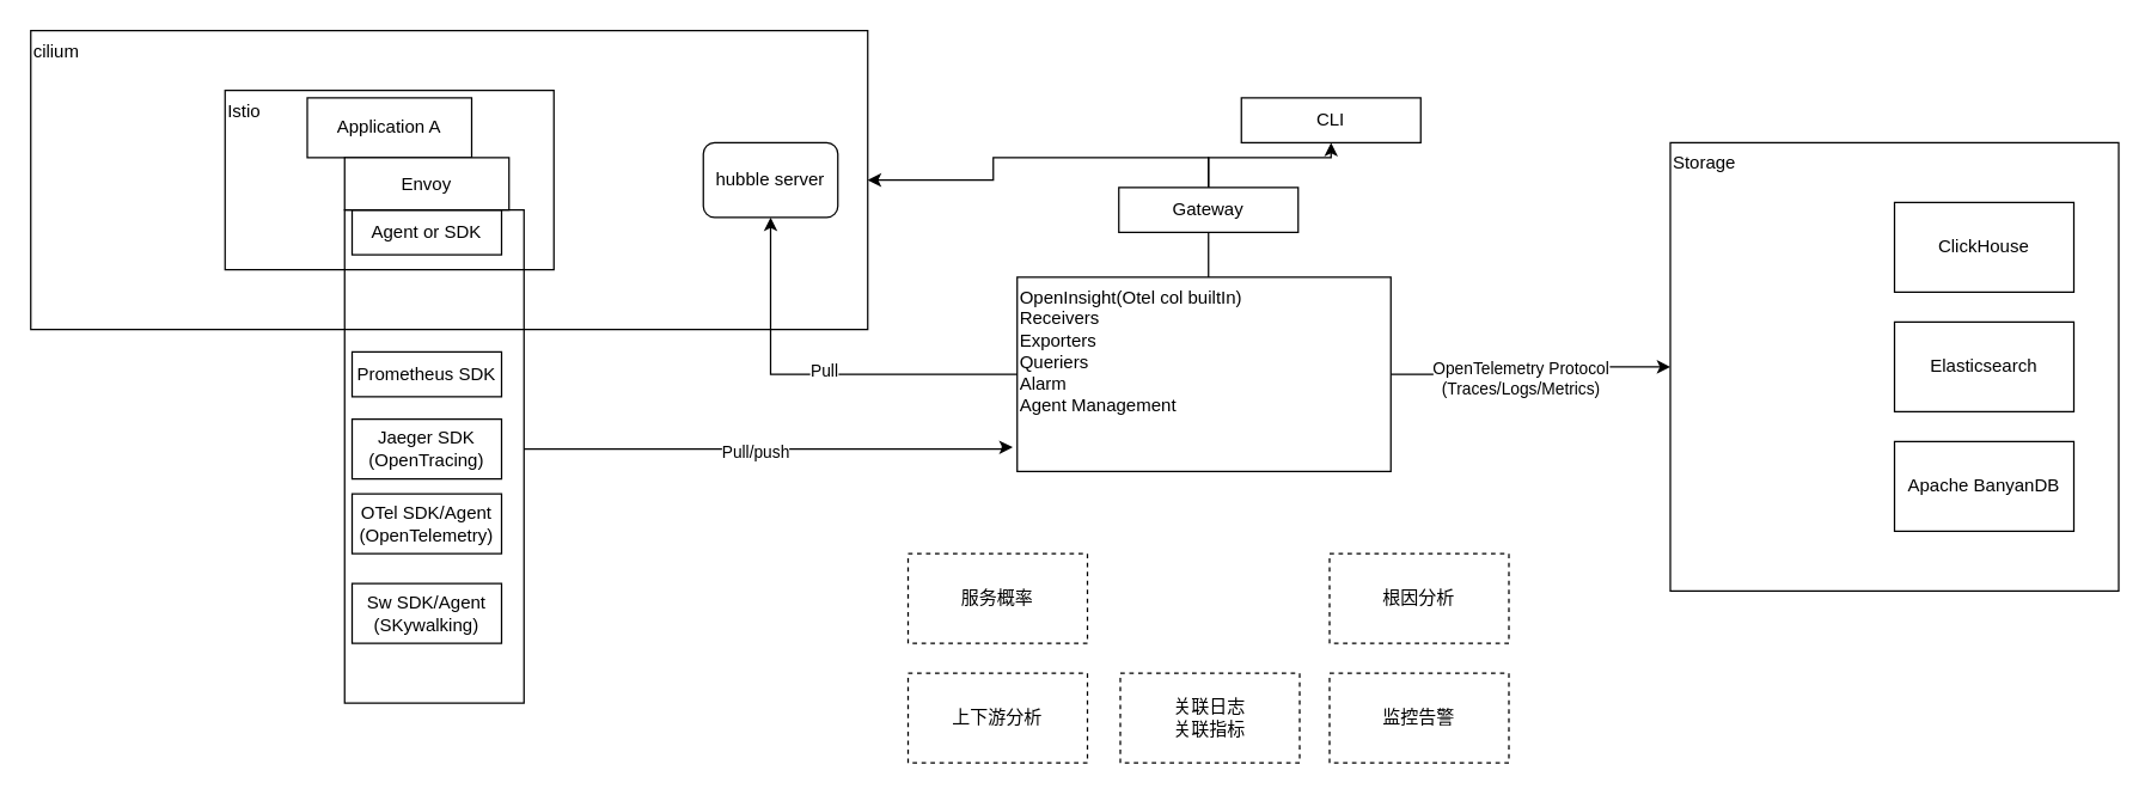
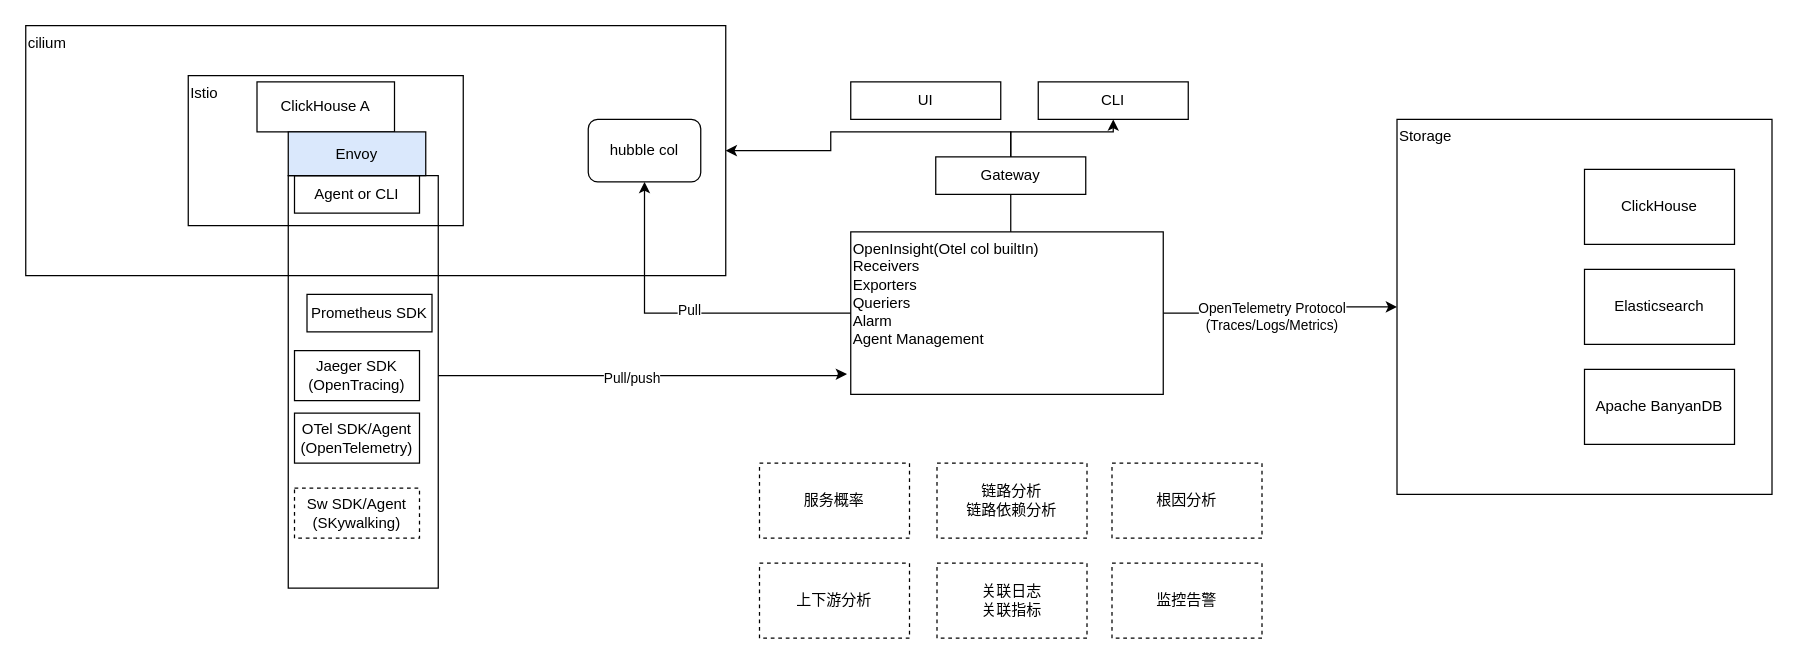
  <mxCell id="0" />
  <mxCell id="1" parent="0" />
  <mxCell id="2" value="" style="edgeStyle=orthogonalEdgeStyle;rounded=0;orthogonalLoop=1;jettySize=auto;html=1;entryX=0;entryY=0.5;entryDx=0;entryDy=0;" parent="1" source="5" target="18" edge="1"><mxGeometry relative="1" as="geometry"><mxPoint x="1202" y="190" as="targetPoint" /></mxGeometry></mxCell>
  <mxCell id="3" value="OpenTelemetry Protocol&lt;br&gt;(Traces/Logs/Metrics)" style="edgeLabel;html=1;align=center;verticalAlign=middle;resizable=0;points=[];" parent="2" vertex="1" connectable="0"><mxGeometry x="-0.104" y="-2" relative="1" as="geometry"><mxPoint as="offset" /></mxGeometry></mxCell>
  <mxCell id="4" value="" style="edgeStyle=orthogonalEdgeStyle;rounded=0;orthogonalLoop=1;jettySize=auto;html=1;" parent="1" source="5" target="9" edge="1"><mxGeometry relative="1" as="geometry"><Array as="points"><mxPoint x="808" y="105" /><mxPoint x="890" y="105" /></Array></mxGeometry></mxCell>
  <mxCell id="5" value="OpenInsight(Otel col builtIn)&lt;br&gt;Receivers&lt;br&gt;Exporters&lt;br&gt;Queriers&lt;br&gt;Alarm&lt;br&gt;Agent Management" style="rounded=0;whiteSpace=wrap;html=1;verticalAlign=top;align=left;" parent="1" vertex="1"><mxGeometry x="680" y="185" width="250" height="130" as="geometry" /></mxCell>
  <mxCell id="6" style="edgeStyle=orthogonalEdgeStyle;rounded=0;orthogonalLoop=1;jettySize=auto;html=1;exitX=0.5;exitY=0;exitDx=0;exitDy=0;" parent="1" source="7" target="10" edge="1"><mxGeometry relative="1" as="geometry" /></mxCell>
  <mxCell id="7" value="Gateway" style="rounded=0;whiteSpace=wrap;html=1;" parent="1" vertex="1"><mxGeometry x="748" y="125" width="120" height="30" as="geometry" /></mxCell>
+ <mxCell id="8" value="UI" style="rounded=0;whiteSpace=wrap;html=1;" parent="1" vertex="1"><mxGeometry x="680" y="65" width="120" height="30" as="geometry" /></mxCell>
  <mxCell id="9" value="CLI" style="rounded=0;whiteSpace=wrap;html=1;" parent="1" vertex="1"><mxGeometry x="830" y="65" width="120" height="30" as="geometry" /></mxCell>
  <mxCell id="10" value="&lt;div style=&quot;&quot;&gt;&lt;span style=&quot;background-color: initial;&quot;&gt;cilium&lt;/span&gt;&lt;/div&gt;" style="rounded=0;whiteSpace=wrap;html=1;align=left;flipH=0;flipV=1;verticalAlign=top;" parent="1" vertex="1"><mxGeometry x="20" y="20" width="560" height="200" as="geometry" /></mxCell>
  <mxCell id="11" value="Istio" style="rounded=0;whiteSpace=wrap;html=1;align=left;verticalAlign=top;" parent="1" vertex="1"><mxGeometry x="150" y="60" width="220" height="120" as="geometry" /></mxCell>
  <mxCell id="12" value="服务概率" style="rounded=0;whiteSpace=wrap;html=1;dashed=1;" vertex="1" parent="1"><mxGeometry x="607" y="370" width="120" height="60" as="geometry" /></mxCell>
+ <mxCell id="13" value="链路分析&lt;br&gt;链路依赖分析" style="rounded=0;whiteSpace=wrap;html=1;dashed=1;" vertex="1" parent="1"><mxGeometry x="749" y="370" width="120" height="60" as="geometry" /></mxCell>
  <mxCell id="14" value="根因分析" style="rounded=0;whiteSpace=wrap;html=1;dashed=1;" vertex="1" parent="1"><mxGeometry x="889" y="370" width="120" height="60" as="geometry" /></mxCell>
  <mxCell id="15" value="上下游分析" style="rounded=0;whiteSpace=wrap;html=1;dashed=1;" vertex="1" parent="1"><mxGeometry x="607" y="450" width="120" height="60" as="geometry" /></mxCell>
  <mxCell id="16" value="关联日志&lt;br&gt;关联指标" style="rounded=0;whiteSpace=wrap;html=1;dashed=1;" vertex="1" parent="1"><mxGeometry x="749" y="450" width="120" height="60" as="geometry" /></mxCell>
  <mxCell id="17" value="监控告警" style="rounded=0;whiteSpace=wrap;html=1;dashed=1;" vertex="1" parent="1"><mxGeometry x="889" y="450" width="120" height="60" as="geometry" /></mxCell>
  <mxCell id="18" value="Storage" style="rounded=0;whiteSpace=wrap;html=1;align=left;verticalAlign=top;" vertex="1" parent="1"><mxGeometry x="1117" y="95" width="300" height="300" as="geometry" /></mxCell>
  <mxCell id="19" value="ClickHouse" style="rounded=0;whiteSpace=wrap;html=1;" vertex="1" parent="1"><mxGeometry x="1267" y="135" width="120" height="60" as="geometry" /></mxCell>
  <mxCell id="20" value="Elasticsearch" style="rounded=0;whiteSpace=wrap;html=1;" vertex="1" parent="1"><mxGeometry x="1267" y="215" width="120" height="60" as="geometry" /></mxCell>
  <mxCell id="21" value="Apache BanyanDB" style="rounded=0;whiteSpace=wrap;html=1;" vertex="1" parent="1"><mxGeometry x="1267" y="295" width="120" height="60" as="geometry" /></mxCell>
- <mxCell id="22" value="Application A" style="rounded=0;whiteSpace=wrap;html=1;" vertex="1" parent="1"><mxGeometry x="205" y="65" width="110" height="40" as="geometry" /></mxCell>
- <mxCell id="23" value="Envoy" style="rounded=0;whiteSpace=wrap;html=1;" vertex="1" parent="1"><mxGeometry x="230" y="105" width="110" height="35" as="geometry" /></mxCell>
+ <mxCell id="22" value="ClickHouse A" style="rounded=0;whiteSpace=wrap;html=1;" vertex="1" parent="1"><mxGeometry x="205" y="65" width="110" height="40" as="geometry" /></mxCell>
+ <mxCell id="23" value="Envoy" style="rounded=0;whiteSpace=wrap;html=1;fillColor=#dae8fc;" vertex="1" parent="1"><mxGeometry x="230" y="105" width="110" height="35" as="geometry" /></mxCell>
  <mxCell id="24" style="edgeStyle=orthogonalEdgeStyle;rounded=0;orthogonalLoop=1;jettySize=auto;html=1;entryX=-0.012;entryY=0.875;entryDx=0;entryDy=0;entryPerimeter=0;" edge="1" parent="1" source="26" target="5"><mxGeometry relative="1" as="geometry"><Array as="points"><mxPoint x="670" y="300" /><mxPoint x="670" y="299" /></Array></mxGeometry></mxCell>
  <mxCell id="25" value="Pull/push" style="edgeLabel;html=1;align=center;verticalAlign=middle;resizable=0;points=[];" vertex="1" connectable="0" parent="24"><mxGeometry x="-0.062" y="-1" relative="1" as="geometry"><mxPoint as="offset" /></mxGeometry></mxCell>
  <mxCell id="26" value="" style="rounded=0;whiteSpace=wrap;html=1;labelBackgroundColor=default;shadow=0;sketch=0;strokeWidth=1;glass=0;fillColor=none;" vertex="1" parent="1"><mxGeometry x="230" y="140" width="120" height="330" as="geometry" /></mxCell>
- <mxCell id="27" value="Agent or SDK" style="rounded=0;whiteSpace=wrap;html=1;shadow=0;glass=0;labelBackgroundColor=default;sketch=0;strokeWidth=1;fillColor=none;" vertex="1" parent="1"><mxGeometry x="235" y="140" width="100" height="30" as="geometry" /></mxCell>
- <mxCell id="28" value="Prometheus SDK" style="rounded=0;whiteSpace=wrap;html=1;shadow=0;glass=0;labelBackgroundColor=default;sketch=0;strokeWidth=1;fillColor=none;" vertex="1" parent="1"><mxGeometry x="235" y="235" width="100" height="30" as="geometry" /></mxCell>
+ <mxCell id="27" value="Agent or CLI" style="rounded=0;whiteSpace=wrap;html=1;shadow=0;glass=0;labelBackgroundColor=default;sketch=0;strokeWidth=1;fillColor=none;" vertex="1" parent="1"><mxGeometry x="235" y="140" width="100" height="30" as="geometry" /></mxCell>
+ <mxCell id="28" value="Prometheus SDK" style="rounded=0;whiteSpace=wrap;html=1;shadow=0;glass=0;labelBackgroundColor=default;sketch=0;strokeWidth=1;fillColor=none;" vertex="1" parent="1"><mxGeometry x="245" y="235" width="100" height="30" as="geometry" /></mxCell>
  <mxCell id="29" value="Jaeger SDK&lt;br&gt;(OpenTracing)" style="rounded=0;whiteSpace=wrap;html=1;shadow=0;glass=0;labelBackgroundColor=default;sketch=0;strokeWidth=1;fillColor=none;" vertex="1" parent="1"><mxGeometry x="235" y="280" width="100" height="40" as="geometry" /></mxCell>
  <mxCell id="30" value="OTel SDK/Agent&lt;br&gt;(OpenTelemetry)" style="rounded=0;whiteSpace=wrap;html=1;shadow=0;glass=0;labelBackgroundColor=default;sketch=0;strokeWidth=1;fillColor=none;" vertex="1" parent="1"><mxGeometry x="235" y="330" width="100" height="40" as="geometry" /></mxCell>
- <mxCell id="31" value="Sw SDK/Agent&lt;br&gt;(SKywalking)" style="rounded=0;whiteSpace=wrap;html=1;shadow=0;glass=0;labelBackgroundColor=default;sketch=0;strokeWidth=1;fillColor=none;" vertex="1" parent="1"><mxGeometry x="235" y="390" width="100" height="40" as="geometry" /></mxCell>
- <mxCell id="32" value="hubble server" style="rounded=1;whiteSpace=wrap;html=1;shadow=0;glass=0;labelBackgroundColor=default;sketch=0;strokeWidth=1;fillColor=none;" vertex="1" parent="1"><mxGeometry x="470" y="95" width="90" height="50" as="geometry" /></mxCell>
+ <mxCell id="31" value="Sw SDK/Agent&lt;br&gt;(SKywalking)" style="rounded=0;whiteSpace=wrap;html=1;shadow=0;glass=0;labelBackgroundColor=default;sketch=0;strokeWidth=1;fillColor=none;dashed=1;" vertex="1" parent="1"><mxGeometry x="235" y="390" width="100" height="40" as="geometry" /></mxCell>
+ <mxCell id="32" value="hubble col" style="rounded=1;whiteSpace=wrap;html=1;shadow=0;glass=0;labelBackgroundColor=default;sketch=0;strokeWidth=1;fillColor=none;" vertex="1" parent="1"><mxGeometry x="470" y="95" width="90" height="50" as="geometry" /></mxCell>
  <mxCell id="33" style="edgeStyle=orthogonalEdgeStyle;rounded=0;orthogonalLoop=1;jettySize=auto;html=1;entryX=0.5;entryY=1;entryDx=0;entryDy=0;" edge="1" parent="1" source="5" target="32"><mxGeometry relative="1" as="geometry" /></mxCell>
  <mxCell id="34" value="Pull" style="edgeLabel;html=1;align=center;verticalAlign=middle;resizable=0;points=[];" vertex="1" connectable="0" parent="33"><mxGeometry x="-0.036" y="-3" relative="1" as="geometry"><mxPoint as="offset" /></mxGeometry></mxCell>
